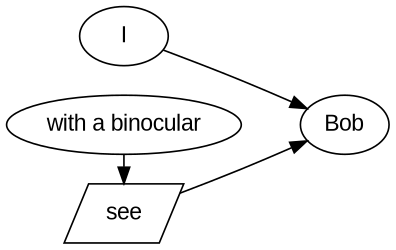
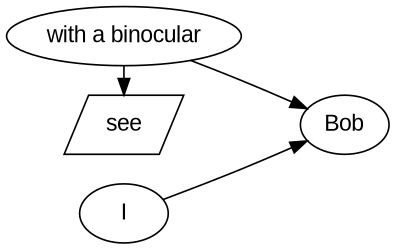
  digraph {
    fontname="Liberation Sans"
    rankdir=LR
    node [fontname="Liberation Sans" shape=ellipse]
    edge [fontname="Liberation Sans"]
    n1 [label=see shape=parallelogram]
    n2 [label="with a binocular"]
    n3 [label=Bob]
    n4 [label=I]
    subgraph sub_1 {
      rank=same
      n1
      n2
    }
-   n1 -> n3
+   n2 -> n3
    n2 -> n1
    n4 -> n3
  }
